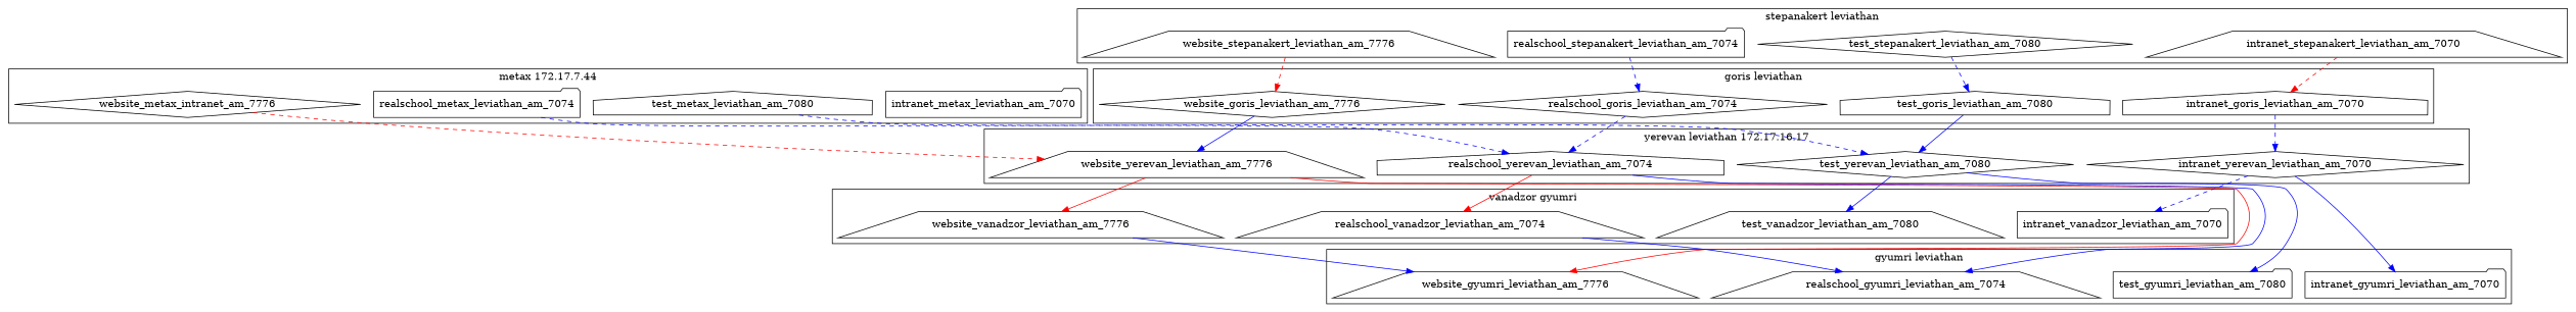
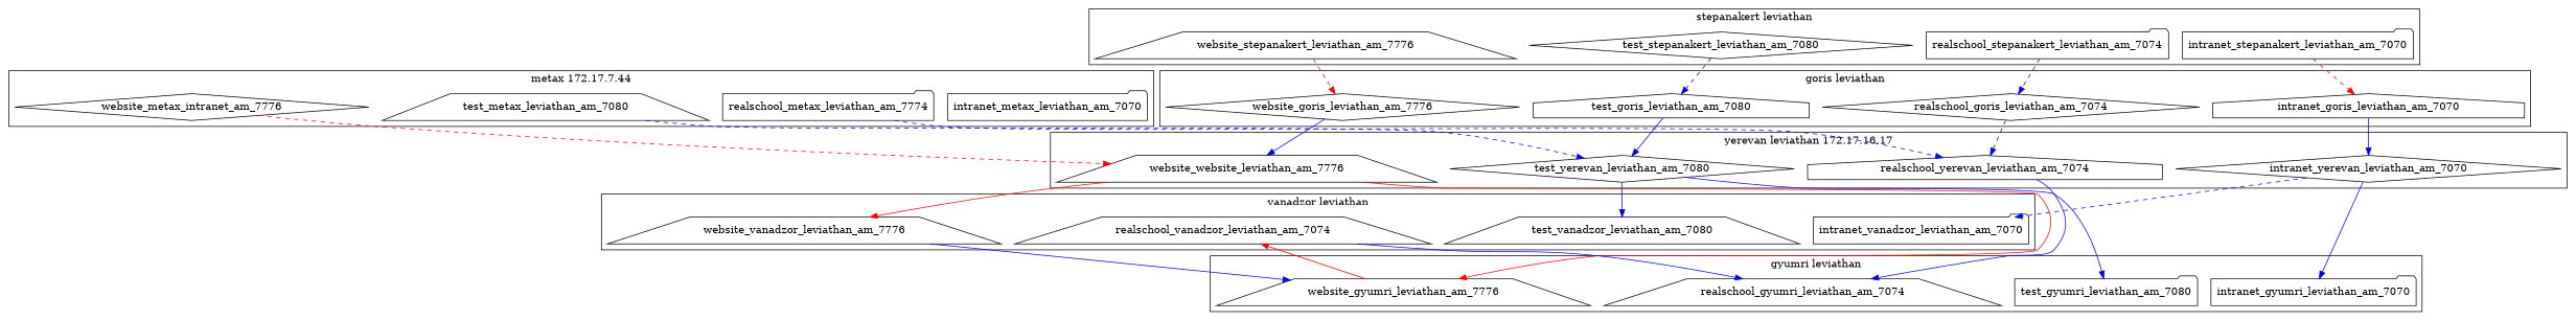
  digraph {
    node [shape=trapezium]
    edge [color=blue style=solid]
    intranet_goris_leviathan_am_7070 [shape=house]
    test_goris_leviathan_am_7080 [shape=house]
    realschool_goris_leviathan_am_7074 [shape=diamond]
    website_goris_leviathan_am_7776 [shape=diamond]
-   intranet_stepanakert_leviathan_am_7070
+   intranet_stepanakert_leviathan_am_7070 [shape=folder]
    test_stepanakert_leviathan_am_7080 [shape=diamond]
    realschool_stepanakert_leviathan_am_7074 [shape=folder]
    website_stepanakert_leviathan_am_7776
    intranet_yerevan_leviathan_am_7070 [shape=diamond]
    test_yerevan_leviathan_am_7080 [shape=diamond]
    realschool_yerevan_leviathan_am_7074 [shape=house]
-   website_yerevan_leviathan_am_7776
+   website_yerevan_leviathan_am_7776 [label=website_website_leviathan_am_7776]
    intranet_vanadzor_leviathan_am_7070 [shape=folder]
    test_vanadzor_leviathan_am_7080
    realschool_vanadzor_leviathan_am_7074
    website_vanadzor_leviathan_am_7776
    intranet_gyumri_leviathan_am_7070 [shape=folder]
    test_gyumri_leviathan_am_7080 [shape=folder]
    realschool_gyumri_leviathan_am_7074
    website_gyumri_leviathan_am_7776
    intranet_metax_leviathan_am_7070 [shape=folder]
-   test_metax_leviathan_am_7080 [shape=house]
-   realschool_metax_leviathan_am_7074 [shape=folder]
+   test_metax_leviathan_am_7080
+   realschool_metax_leviathan_am_7074 [shape=folder label=realschool_metax_leviathan_am_7774]
    n24 [label=website_metax_intranet_am_7776 shape=diamond]
    subgraph cluster_1 {
      label="goris leviathan"
      intranet_goris_leviathan_am_7070
      test_goris_leviathan_am_7080
      realschool_goris_leviathan_am_7074
      website_goris_leviathan_am_7776
    }
    subgraph cluster_2 {
      label="stepanakert leviathan"
      intranet_stepanakert_leviathan_am_7070
      test_stepanakert_leviathan_am_7080
      realschool_stepanakert_leviathan_am_7074
      website_stepanakert_leviathan_am_7776
    }
    subgraph cluster_3 {
      label="yerevan leviathan 172.17.16.17"
      intranet_yerevan_leviathan_am_7070
      test_yerevan_leviathan_am_7080
      realschool_yerevan_leviathan_am_7074
      website_yerevan_leviathan_am_7776
    }
    subgraph cluster_4 {
-     label="vanadzor gyumri"
+     label="vanadzor leviathan"
      intranet_vanadzor_leviathan_am_7070
      test_vanadzor_leviathan_am_7080
      realschool_vanadzor_leviathan_am_7074
      website_vanadzor_leviathan_am_7776
    }
    subgraph cluster_5 {
      label="gyumri leviathan"
      intranet_gyumri_leviathan_am_7070
      test_gyumri_leviathan_am_7080
      realschool_gyumri_leviathan_am_7074
      website_gyumri_leviathan_am_7776
    }
    subgraph cluster_6 {
      label="metax 172.17.7.44"
      intranet_metax_leviathan_am_7070
      test_metax_leviathan_am_7080
      realschool_metax_leviathan_am_7074
      n24
    }
-   intranet_goris_leviathan_am_7070 -> intranet_yerevan_leviathan_am_7070 [style=dashed]
+   intranet_goris_leviathan_am_7070 -> intranet_yerevan_leviathan_am_7070
    test_goris_leviathan_am_7080 -> test_yerevan_leviathan_am_7080
    realschool_goris_leviathan_am_7074 -> realschool_yerevan_leviathan_am_7074 [style=dashed]
    website_goris_leviathan_am_7776 -> website_yerevan_leviathan_am_7776
    intranet_stepanakert_leviathan_am_7070 -> intranet_goris_leviathan_am_7070 [color=red style=dashed]
    test_stepanakert_leviathan_am_7080 -> test_goris_leviathan_am_7080 [style=dashed]
    realschool_stepanakert_leviathan_am_7074 -> realschool_goris_leviathan_am_7074 [style=dashed]
    website_stepanakert_leviathan_am_7776 -> website_goris_leviathan_am_7776 [color=red style=dashed]
    intranet_yerevan_leviathan_am_7070 -> intranet_vanadzor_leviathan_am_7070 [style=dashed]
    intranet_yerevan_leviathan_am_7070 -> intranet_gyumri_leviathan_am_7070
    test_yerevan_leviathan_am_7080 -> test_vanadzor_leviathan_am_7080
    test_yerevan_leviathan_am_7080 -> test_gyumri_leviathan_am_7080
-   realschool_yerevan_leviathan_am_7074 -> realschool_vanadzor_leviathan_am_7074 [color=red]
+   website_gyumri_leviathan_am_7776 -> realschool_vanadzor_leviathan_am_7074 [color=red]
    realschool_yerevan_leviathan_am_7074 -> realschool_gyumri_leviathan_am_7074
    website_yerevan_leviathan_am_7776 -> website_vanadzor_leviathan_am_7776 [color=red]
    website_yerevan_leviathan_am_7776 -> website_gyumri_leviathan_am_7776 [color=red]
    realschool_vanadzor_leviathan_am_7074 -> realschool_gyumri_leviathan_am_7074
    website_vanadzor_leviathan_am_7776 -> website_gyumri_leviathan_am_7776
    test_metax_leviathan_am_7080 -> test_yerevan_leviathan_am_7080 [style=dashed]
    realschool_metax_leviathan_am_7074 -> realschool_yerevan_leviathan_am_7074 [style=dashed]
    n24 -> website_yerevan_leviathan_am_7776 [color=red style=dashed]
  }
